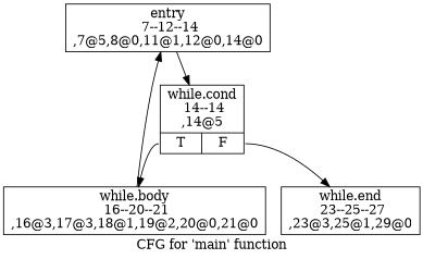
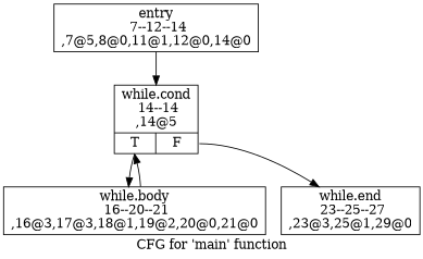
  digraph {
    label="CFG for 'main' function"
    node [shape=record]
    n1 [label="{entry\n 7--12--14\n,7@5,8@0,11@1,12@0,14@0\n}"]
    n2 [label="{while.cond\n 14--14\n,14@5\n|{<s0>T|<s1>F}}"]
    n3 [label="{while.body\n 16--20--21\n,16@3,17@3,18@1,19@2,20@0,21@0\n}"]
    n4 [label="{while.end\n 23--25--27\n,23@3,25@1,29@0\n}"]
    n1 -> n2
    n2 -> n3 [tailport=s0]
    n2 -> n4 [tailport=s1]
-   n3 -> n1
+   n3 -> n2
  }
